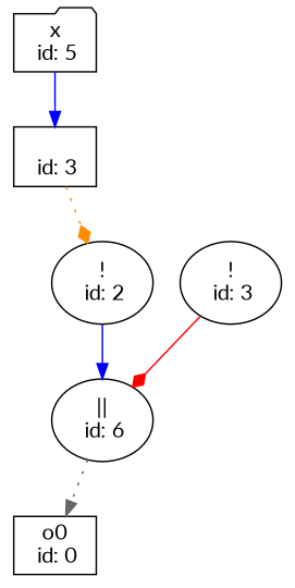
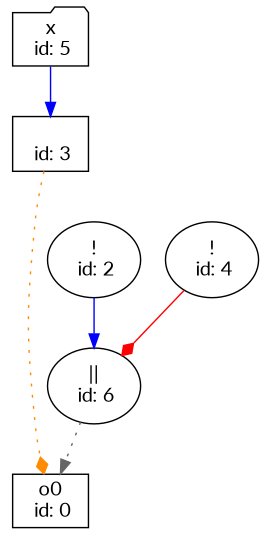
  digraph {
    fontname=Lato
    node [fontname=Lato shape=ellipse]
    edge [arrowhead=normal color=blue fontname=Lato style=solid]
    n1 [label="o0\n id: 0" shape=box]
    n2 [label="||\n id: 6"]
    n3 [label="!\n id: 2"]
    n4 [label="\n id: 3" shape=box]
-   n5 [label="!\n id: 3"]
+   n5 [label="!\n id: 4"]
    n6 [label="x\n id: 5" shape=folder]
    n2 -> n1 [color=gray40 style=dotted]
    n3 -> n2
-   n4 -> n3 [arrowhead=diamond color=darkorange style=dotted]
+   n4 -> n1 [arrowhead=diamond color=darkorange style=dotted]
    n5 -> n2 [arrowhead=diamond color=red]
    n6 -> n4
  }
